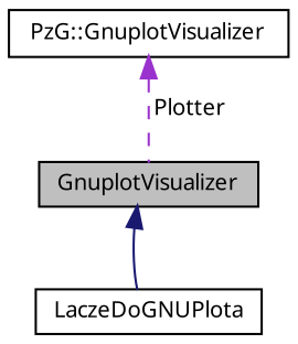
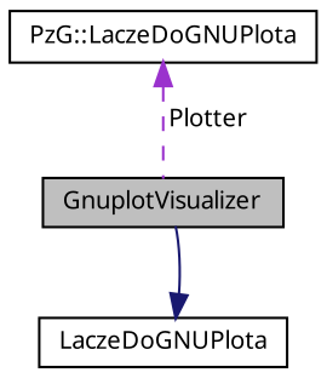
  digraph {
    fontname="Noto Sans"
    node [color=black fillcolor=white fontname="Noto Sans" fontsize=10 shape=record style=filled]
    edge [dir=back fontname="Noto Sans" fontsize=10 labelfontname=FreeSans labelfontsize=10]
    n1 [fillcolor=grey75 fontcolor=black height=0.2 label=GnuplotVisualizer width=0.4]
    n2 [height=0.2 label=LaczeDoGNUPlota width=0.4]
-   n3 [height=0.2 label="PzG::GnuplotVisualizer" width=0.4]
-   n1 -> n2 [color=midnightblue style=solid]
+   n3 [height=0.2 label="PzG::LaczeDoGNUPlota" width=0.4]
+   n2 -> n1 [color=midnightblue style=solid]
    n3 -> n1 [color=darkorchid3 label=" Plotter" style=dashed]
  }
